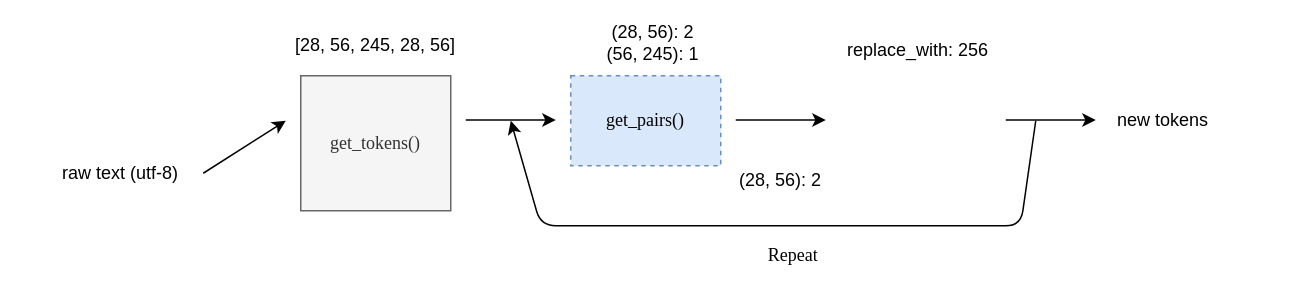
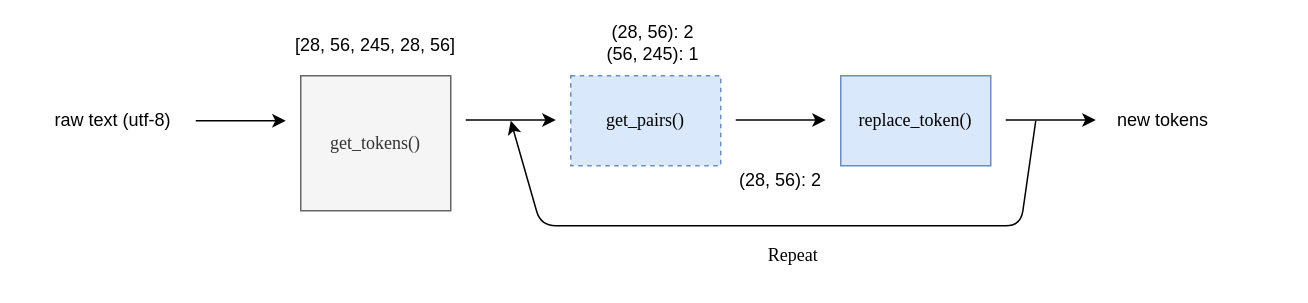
  <mxCell id="0" />
  <mxCell id="1" parent="0" />
  <mxCell id="2" value="" style="group" vertex="1" connectable="0" parent="1"><mxGeometry x="20" y="20" width="830" height="160" as="geometry" /></mxCell>
  <mxCell id="3" value="" style="group" vertex="1" connectable="0" parent="2"><mxGeometry width="830" height="130" as="geometry" /></mxCell>
- <mxCell id="4" value="raw text (utf-8)" style="text;html=1;strokeColor=none;fillColor=none;align=center;verticalAlign=middle;whiteSpace=wrap;rounded=0;" vertex="1" parent="3"><mxGeometry x="5" y="85" width="110" height="20" as="geometry" /></mxCell>
+ <mxCell id="4" value="raw text (utf-8)" style="text;html=1;strokeColor=none;fillColor=none;align=center;verticalAlign=middle;whiteSpace=wrap;rounded=0;" vertex="1" parent="3"><mxGeometry y="50" width="110" height="20" as="geometry" /></mxCell>
  <mxCell id="5" value="" style="endArrow=classic;html=1;exitX=1;exitY=0.5;exitDx=0;exitDy=0;" edge="1" parent="3" source="4"><mxGeometry width="50" height="50" relative="1" as="geometry"><mxPoint x="130" y="100" as="sourcePoint" /><mxPoint x="170" y="60" as="targetPoint" /></mxGeometry></mxCell>
  <mxCell id="6" value="&lt;font face=&quot;Comic Sans MS&quot;&gt;get_tokens()&lt;/font&gt;" style="rounded=0;whiteSpace=wrap;html=1;fillColor=#f5f5f5;strokeColor=#666666;fontColor=#333333;" vertex="1" parent="3"><mxGeometry x="180" y="30" width="100" height="90" as="geometry" /></mxCell>
  <mxCell id="7" value="" style="endArrow=classic;html=1;exitX=1;exitY=0.5;exitDx=0;exitDy=0;" edge="1" parent="3"><mxGeometry width="50" height="50" relative="1" as="geometry"><mxPoint x="290" y="59.5" as="sourcePoint" /><mxPoint x="350" y="59.5" as="targetPoint" /></mxGeometry></mxCell>
  <mxCell id="8" value="[28, 56, 245, 28, 56]" style="text;html=1;strokeColor=none;fillColor=none;align=center;verticalAlign=middle;whiteSpace=wrap;rounded=0;" vertex="1" parent="3"><mxGeometry x="155" width="150" height="20" as="geometry" /></mxCell>
  <mxCell id="9" value="&lt;font face=&quot;Comic Sans MS&quot;&gt;get_pairs()&lt;/font&gt;" style="rounded=0;whiteSpace=wrap;html=1;fillColor=#dae8fc;strokeColor=#6c8ebf;dashed=1;" vertex="1" parent="3"><mxGeometry x="360" y="30" width="100" height="60" as="geometry" /></mxCell>
  <mxCell id="10" value="(28, 56): 2&lt;br&gt;(56, 245): 1" style="text;html=1;strokeColor=none;fillColor=none;align=center;verticalAlign=middle;whiteSpace=wrap;rounded=0;" vertex="1" parent="3"><mxGeometry x="340" y="3" width="150" height="10" as="geometry" /></mxCell>
  <mxCell id="11" value="" style="endArrow=classic;html=1;exitX=1;exitY=0.5;exitDx=0;exitDy=0;" edge="1" parent="3"><mxGeometry width="50" height="50" relative="1" as="geometry"><mxPoint x="470" y="59.5" as="sourcePoint" /><mxPoint x="530" y="59.5" as="targetPoint" /></mxGeometry></mxCell>
+ <mxCell id="12" value="&lt;font face=&quot;Comic Sans MS&quot;&gt;replace_token()&lt;/font&gt;" style="rounded=0;whiteSpace=wrap;html=1;fillColor=#dae8fc;strokeColor=#6c8ebf;" vertex="1" parent="3"><mxGeometry x="540" y="30" width="100" height="60" as="geometry" /></mxCell>
  <mxCell id="13" value="new tokens" style="text;html=1;strokeColor=none;fillColor=none;align=center;verticalAlign=middle;whiteSpace=wrap;rounded=0;" vertex="1" parent="3"><mxGeometry x="700" y="50" width="110" height="20" as="geometry" /></mxCell>
  <mxCell id="14" value="" style="endArrow=classic;html=1;exitX=1;exitY=0.5;exitDx=0;exitDy=0;" edge="1" parent="3"><mxGeometry width="50" height="50" relative="1" as="geometry"><mxPoint x="650" y="59.5" as="sourcePoint" /><mxPoint x="710" y="59.5" as="targetPoint" /></mxGeometry></mxCell>
  <mxCell id="15" value="" style="endArrow=classic;html=1;" edge="1" parent="3"><mxGeometry width="50" height="50" relative="1" as="geometry"><mxPoint x="670" y="60" as="sourcePoint" /><mxPoint x="320" y="60" as="targetPoint" /><Array as="points"><mxPoint x="660" y="130" /><mxPoint x="409" y="130" /><mxPoint x="340" y="130" /></Array></mxGeometry></mxCell>
  <mxCell id="16" style="edgeStyle=orthogonalEdgeStyle;rounded=0;orthogonalLoop=1;jettySize=auto;html=1;exitX=0.5;exitY=1;exitDx=0;exitDy=0;" edge="1" parent="3" source="4" target="4"><mxGeometry relative="1" as="geometry" /></mxCell>
  <mxCell id="17" value="(28, 56): 2" style="text;html=1;strokeColor=none;fillColor=none;align=center;verticalAlign=middle;whiteSpace=wrap;rounded=0;" vertex="1" parent="3"><mxGeometry x="470" y="90" width="60" height="20" as="geometry" /></mxCell>
- <mxCell id="18" value="&amp;nbsp;replace_with: 256" style="text;html=1;strokeColor=none;fillColor=none;align=center;verticalAlign=middle;whiteSpace=wrap;rounded=0;" vertex="1" parent="3"><mxGeometry x="535" y="3" width="110" height="20" as="geometry" /></mxCell>
  <mxCell id="19" value="&lt;font face=&quot;Comic Sans MS&quot;&gt;Repeat&amp;nbsp;&lt;/font&gt;" style="text;html=1;strokeColor=none;fillColor=none;align=center;verticalAlign=middle;whiteSpace=wrap;rounded=0;" vertex="1" parent="2"><mxGeometry x="490" y="140" width="40" height="20" as="geometry" /></mxCell>
